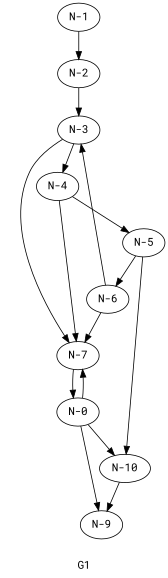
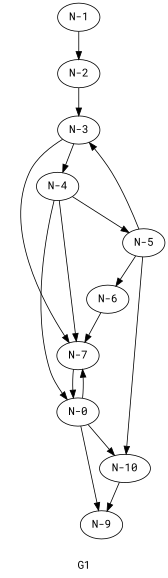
  digraph {
    fontname="Roboto Mono"
    label=G1
    node [color=black fontname="Roboto Mono"]
    edge [color=black fontname="Roboto Mono"]
    n1 [label="N-1"]
    n2 [label="N-2"]
    n3 [label="N-3"]
    n4 [label="N-4"]
    n5 [label="N-7"]
    n6 [label="N-5"]
    n7 [label="N-0"]
    n8 [label="N-6"]
    n9 [label="N-10"]
    n10 [label="N-9"]
    n1 -> n2
    n2 -> n3
    n3 -> n4
    n3 -> n5
    n4 -> n5
    n4 -> n6
+   n4 -> n7
    n5 -> n7
-   n8 -> n3
+   n6 -> n3
    n6 -> n8
    n6 -> n9
    n7 -> n5
    n7 -> n9
    n7 -> n10
    n8 -> n5
    n9 -> n10
  }
